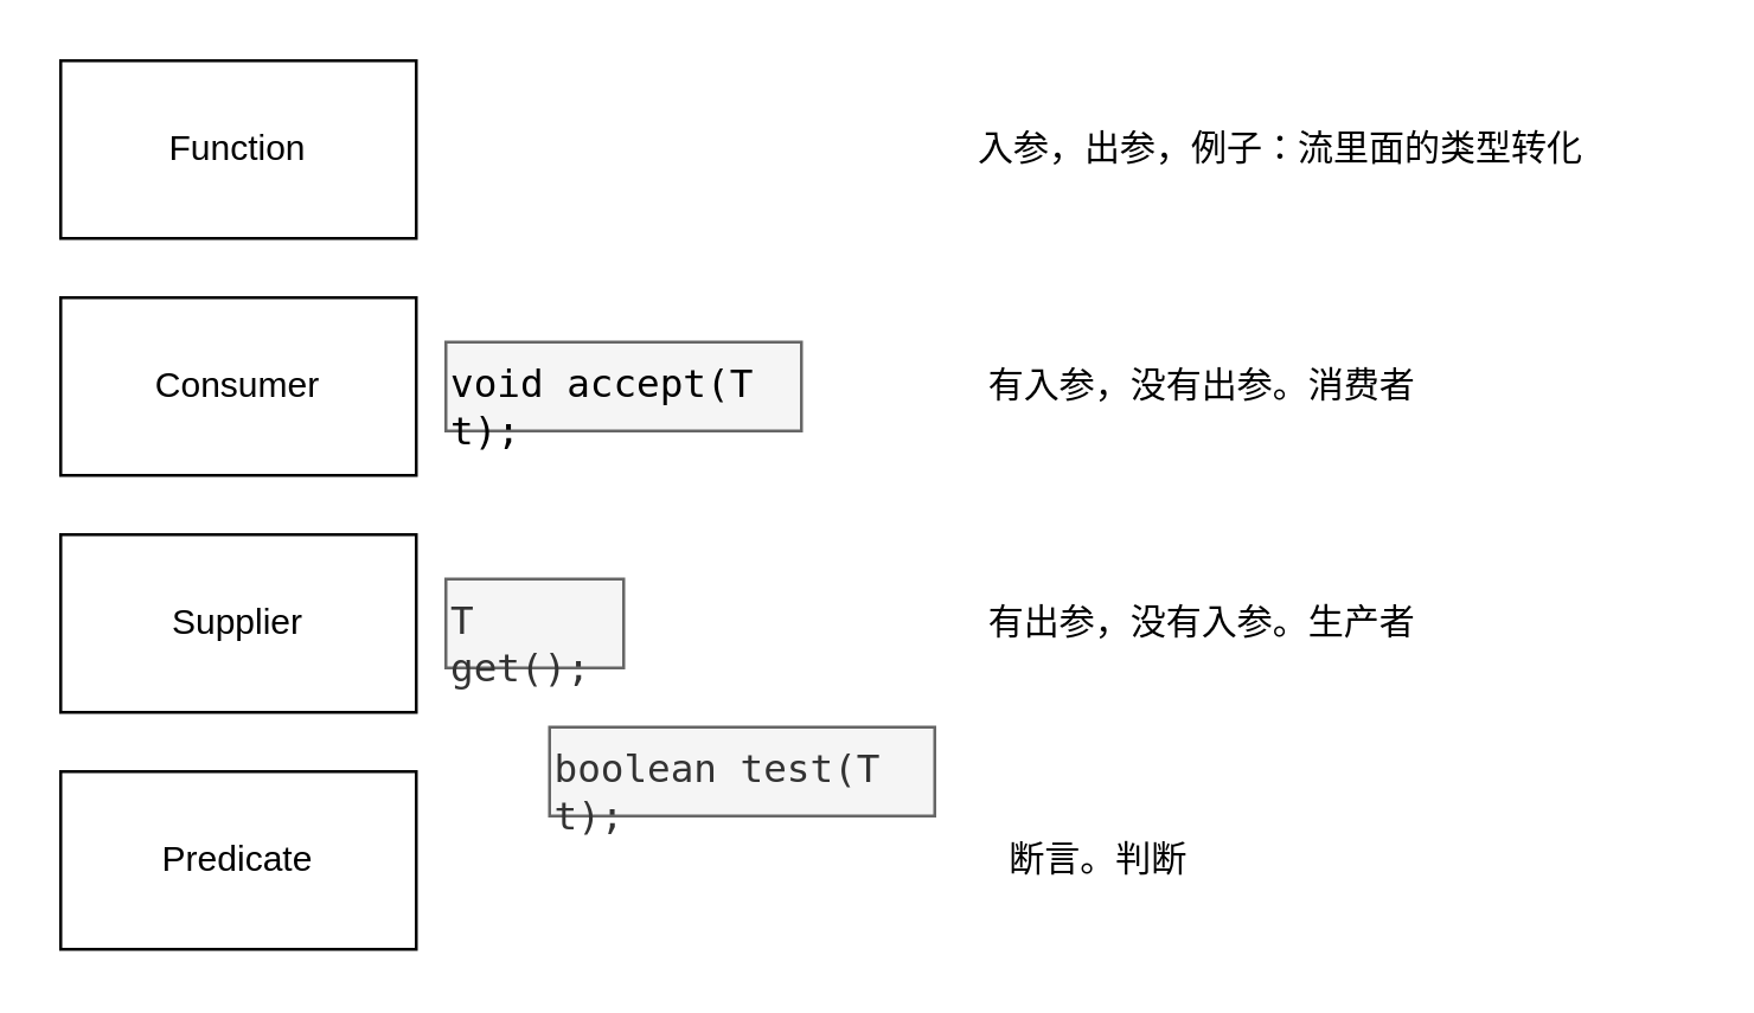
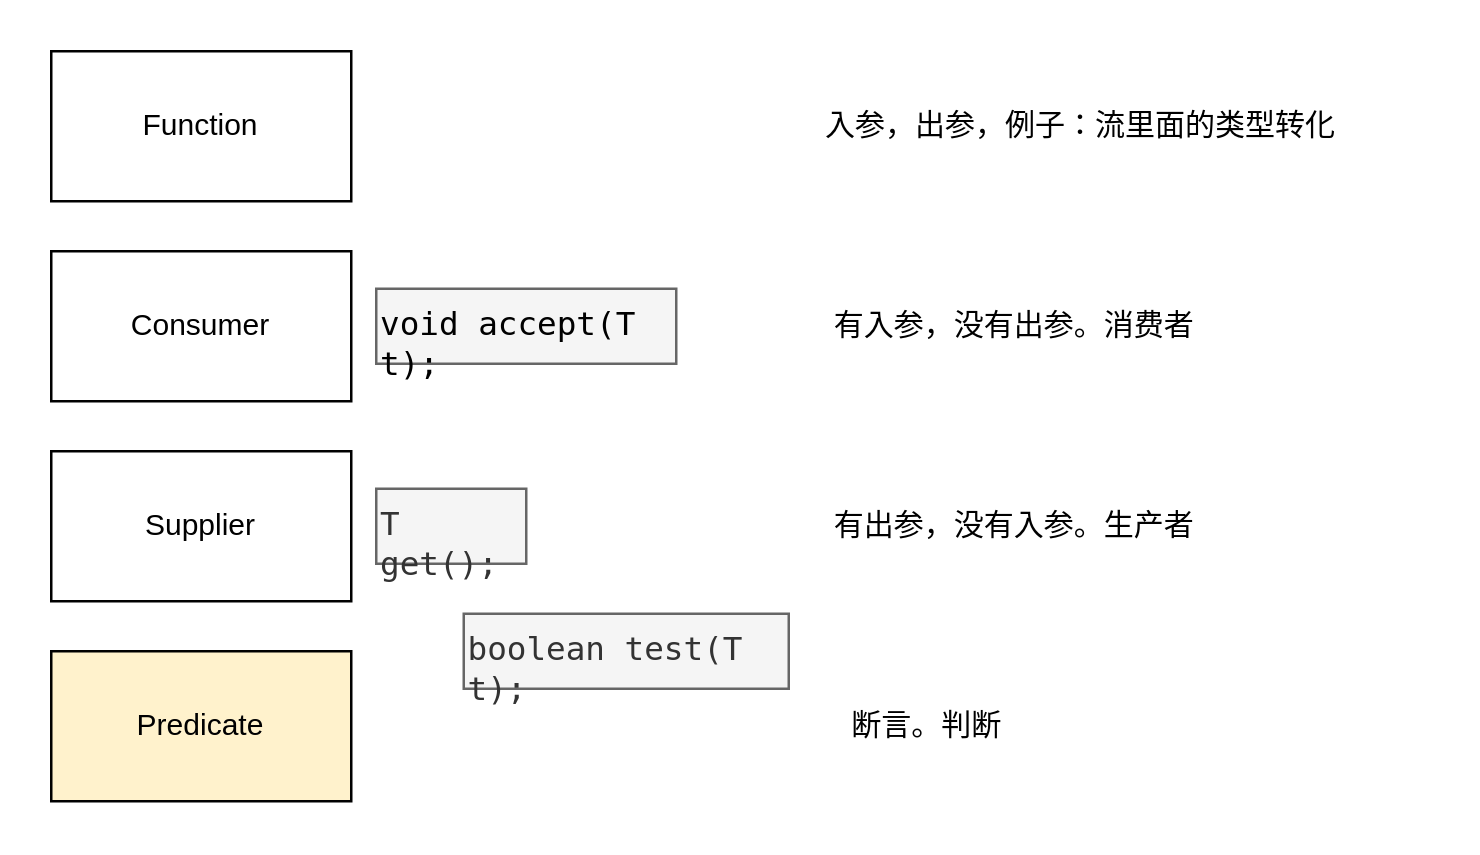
  <mxCell id="0" />
  <mxCell id="1" parent="0" />
  <mxCell id="2" value="Function" style="rounded=0;whiteSpace=wrap;html=1;" vertex="1" parent="1"><mxGeometry x="20" y="20" width="120" height="60" as="geometry" /></mxCell>
  <mxCell id="3" value="Supplier" style="rounded=0;whiteSpace=wrap;html=1;" vertex="1" parent="1"><mxGeometry x="20" y="180" width="120" height="60" as="geometry" /></mxCell>
  <mxCell id="4" value="Consumer" style="rounded=0;whiteSpace=wrap;html=1;" vertex="1" parent="1"><mxGeometry x="20" y="100" width="120" height="60" as="geometry" /></mxCell>
- <mxCell id="5" value="Predicate" style="rounded=0;whiteSpace=wrap;html=1;" vertex="1" parent="1"><mxGeometry x="20" y="260" width="120" height="60" as="geometry" /></mxCell>
+ <mxCell id="5" value="Predicate" style="rounded=0;whiteSpace=wrap;html=1;fillColor=#fff2cc;" vertex="1" parent="1"><mxGeometry x="20" y="260" width="120" height="60" as="geometry" /></mxCell>
  <mxCell id="6" value="&lt;div style=&quot;font-family: &amp;quot;JetBrains Mono&amp;quot;, monospace; font-size: 9.8pt;&quot;&gt;&lt;font color=&quot;#000000&quot;&gt;void accept(T t);&lt;/font&gt;&lt;/div&gt;" style="text;whiteSpace=wrap;html=1;fillColor=#f5f5f5;fontColor=#333333;strokeColor=#666666;" vertex="1" parent="1"><mxGeometry x="150" y="115" width="120" height="30" as="geometry" /></mxCell>
  <mxCell id="7" value="&lt;div style=&quot;font-family: &amp;quot;JetBrains Mono&amp;quot;, monospace; font-size: 9.8pt;&quot;&gt;T get();&lt;/div&gt;" style="text;whiteSpace=wrap;html=1;fillColor=#f5f5f5;fontColor=#333333;strokeColor=#666666;" vertex="1" parent="1"><mxGeometry x="150" y="195" width="60" height="30" as="geometry" /></mxCell>
  <mxCell id="8" value="&lt;div style=&quot;font-family: &amp;quot;JetBrains Mono&amp;quot;, monospace; font-size: 9.8pt;&quot;&gt;boolean test(T t);&lt;/div&gt;" style="text;whiteSpace=wrap;html=1;fillColor=#f5f5f5;fontColor=#333333;strokeColor=#666666;" vertex="1" parent="1"><mxGeometry x="185" y="245" width="130" height="30" as="geometry" /></mxCell>
  <mxCell id="9" value="入参，出参，例子：流里面的类型转化" style="text;html=1;strokeColor=none;fillColor=none;align=center;verticalAlign=middle;whiteSpace=wrap;rounded=0;" vertex="1" parent="1"><mxGeometry x="294" y="35" width="276" height="30" as="geometry" /></mxCell>
  <mxCell id="10" value="有入参，没有出参。消费者" style="text;html=1;align=center;verticalAlign=middle;resizable=0;points=[];autosize=1;strokeColor=none;fillColor=none;" vertex="1" parent="1"><mxGeometry x="320" y="115" width="170" height="30" as="geometry" /></mxCell>
  <mxCell id="11" value="有出参，没有入参。生产者" style="text;html=1;align=center;verticalAlign=middle;resizable=0;points=[];autosize=1;strokeColor=none;fillColor=none;" vertex="1" parent="1"><mxGeometry x="320" y="195" width="170" height="30" as="geometry" /></mxCell>
  <mxCell id="12" value="断言。判断" style="text;html=1;align=center;verticalAlign=middle;resizable=0;points=[];autosize=1;strokeColor=none;fillColor=none;" vertex="1" parent="1"><mxGeometry x="330" y="275" width="80" height="30" as="geometry" /></mxCell>
